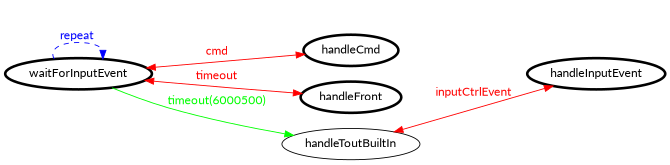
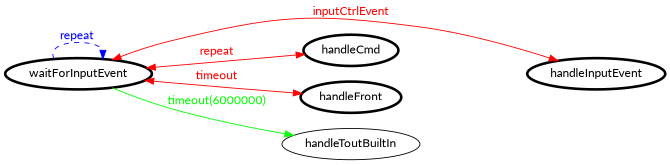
  digraph {
    fontname=Lato
    rankdir=LR
    node [color=black fontcolor=black fontname=Lato penwidth=3]
    edge [color=red fontcolor=red fontname=Lato dir=both]
    waitForInputEvent
    handleInputEvent
    handleCmd
    handleFront
    handleToutBuiltIn [color="" fontcolor="" penwidth=""]
    waitForInputEvent -> waitForInputEvent [color=blue fontcolor=blue label="repeat " style=dashed dir=""]
-   handleToutBuiltIn -> handleInputEvent [label=inputCtrlEvent]
-   waitForInputEvent -> handleCmd [label=cmd]
+   waitForInputEvent -> handleInputEvent [label=inputCtrlEvent]
+   waitForInputEvent -> handleCmd [label=repeat]
    waitForInputEvent -> handleFront [label=timeout]
-   waitForInputEvent -> handleToutBuiltIn [color=green fontcolor=green label="timeout(6000500)" dir=""]
+   waitForInputEvent -> handleToutBuiltIn [color=green fontcolor=green label="timeout(6000000)" dir=""]
  }
